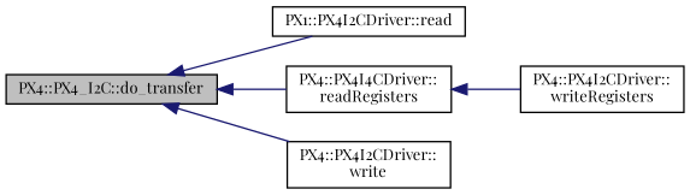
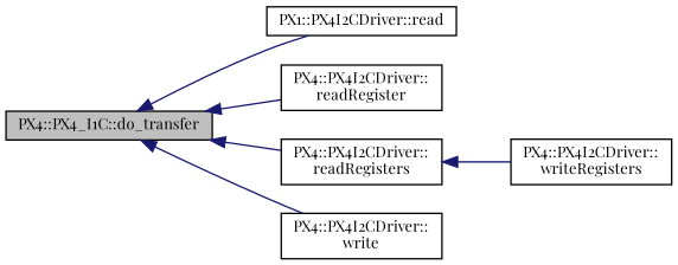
  digraph {
    fontname="Playfair Display"
    rankdir=LR
    node [color=black fillcolor=white fontname="Playfair Display" fontsize=10 shape=record style=filled]
    edge [color=midnightblue dir=back fontname="Playfair Display" fontsize=10 labelfontname=Helvetica labelfontsize=10 style=solid]
-   n1 [fillcolor=grey75 fontcolor=black height=0.2 label="PX4::PX4_I2C::do_transfer" width=0.4]
+   n1 [fillcolor=grey75 fontcolor=black height=0.2 label="PX4::PX4_I1C::do_transfer" width=0.4]
    n2 [height=0.2 label="PX1::PX4I2CDriver::read" width=0.4]
-   n4 [height=0.2 label="PX4::PX4I4CDriver::\lreadRegisters" width=0.4]
+   n3 [height=0.2 label="PX4::PX4I2CDriver::\lreadRegister" width=0.4]
+   n4 [height=0.2 label="PX4::PX4I2CDriver::\lreadRegisters" width=0.4]
    n5 [height=0.2 label="PX4::PX4I2CDriver::\lwrite" width=0.4]
    n6 [height=0.2 label="PX4::PX4I2CDriver::\lwriteRegisters" width=0.4]
    n1 -> n2
+   n1 -> n3
    n1 -> n4
    n1 -> n5
    n4 -> n6
  }
